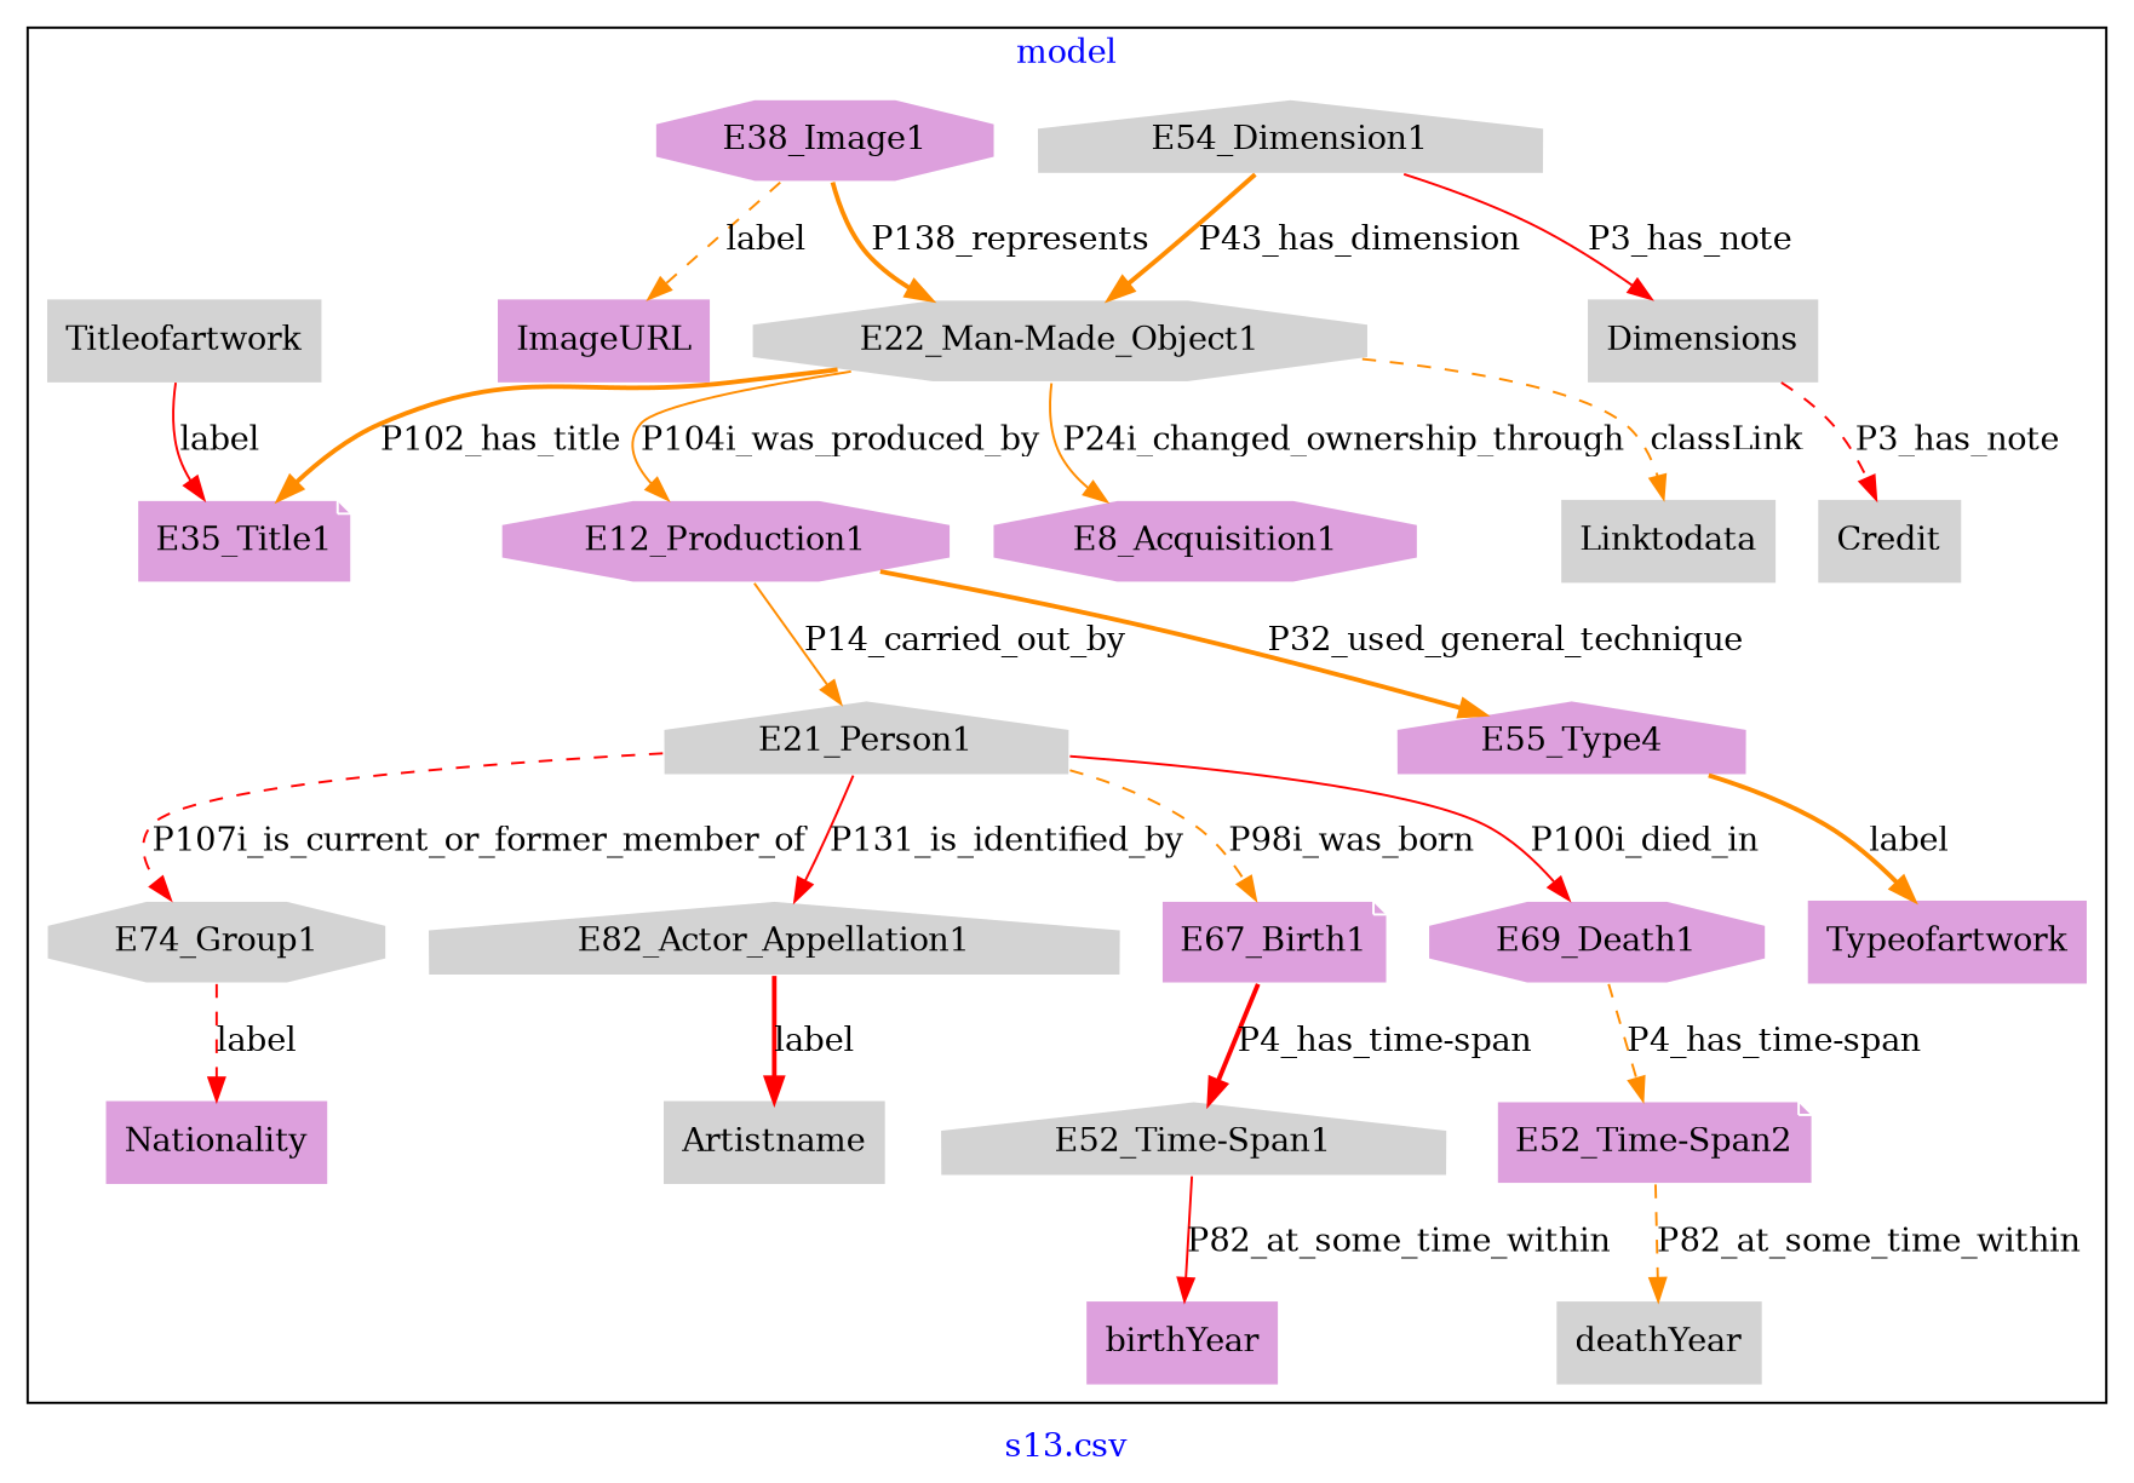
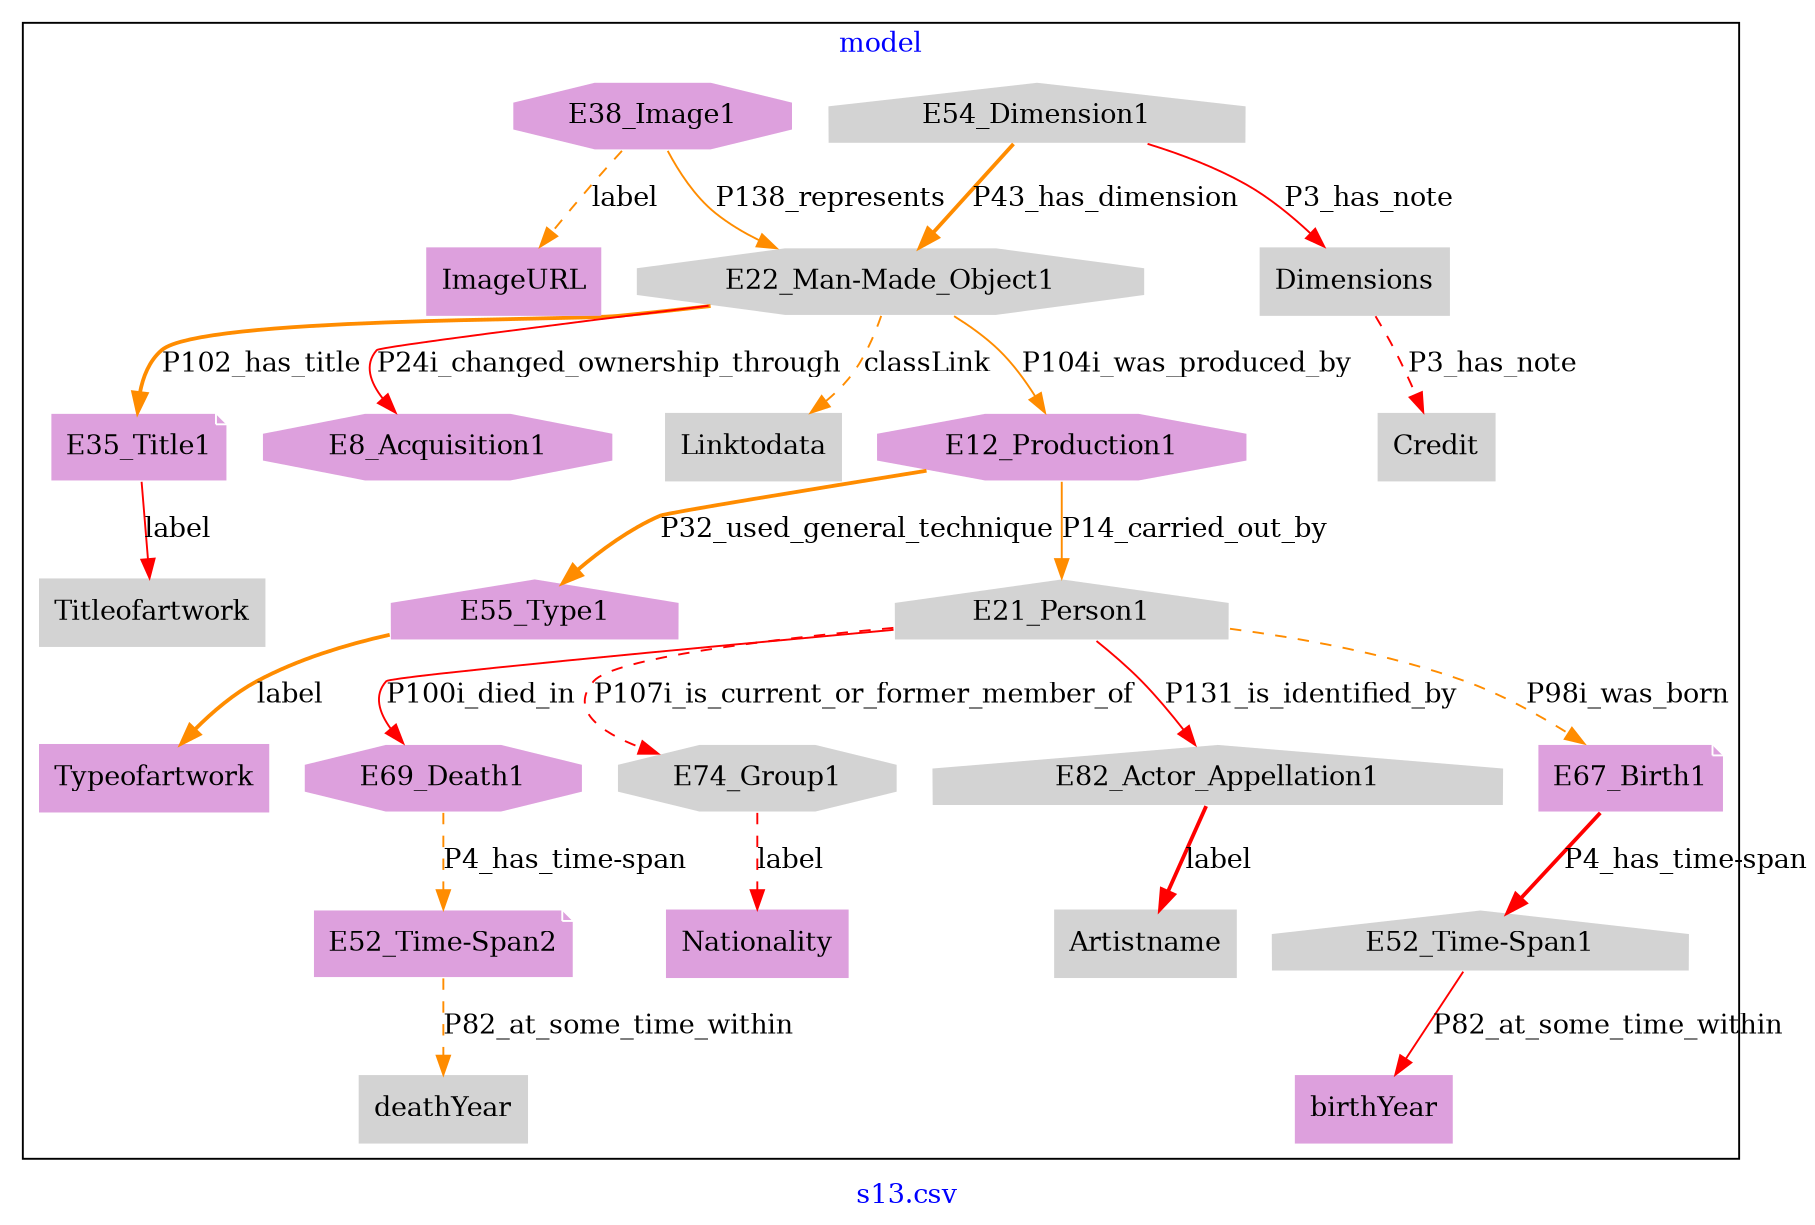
  digraph {
    fontcolor=blue
    label="s13.csv"
    remincross=true
    node [color=white fillcolor=plum shape=plaintext style=filled]
    edge [color=darkorange fontcolor=black style=solid]
    n1 [label=E12_Production1 shape=octagon]
    n2 [fillcolor=lightgrey label=E21_Person1 shape=house]
-   n3 [label=E55_Type4 shape=house]
+   n3 [label=E55_Type1 shape=house]
    n4 [label=E67_Birth1 shape=note]
    n5 [label=E69_Death1 shape=octagon]
    n6 [fillcolor=lightgrey label=E74_Group1 shape=octagon]
    n7 [fillcolor=lightgrey label=E82_Actor_Appellation1 shape=house]
    n8 [fillcolor=lightgrey label="E22_Man-Made_Object1" shape=octagon]
    n9 [label=E35_Title1 shape=note]
    n10 [fillcolor=lightgrey label=E54_Dimension1 shape=house]
    n11 [label=E8_Acquisition1 shape=octagon]
    n12 [label=E38_Image1 shape=octagon]
    n13 [fillcolor=lightgrey label="E52_Time-Span1" shape=house]
    n14 [label="E52_Time-Span2" shape=note]
    n15 [fillcolor=lightgrey label=deathYear color=""]
    n16 [label=birthYear color=""]
    n17 [label=Nationality color=""]
    n18 [fillcolor=lightgrey label=Artistname color=""]
    n19 [fillcolor=lightgrey label=Linktodata color=""]
    n20 [label=ImageURL color=""]
    n21 [fillcolor=lightgrey label=Credit color=""]
    n22 [fillcolor=lightgrey label=Dimensions color=""]
    n23 [label=Typeofartwork color=""]
    n24 [fillcolor=lightgrey label=Titleofartwork color=""]
    subgraph cluster_1 {
      label=model
      n1
      n2
      n3
      n4
      n5
      n6
      n7
      n8
      n9
      n10
      n11
      n12
      n13
      n14
      n15
      n16
      n17
      n18
      n19
      n20
      n21
      n22
      n23
      n24
    }
    n1 -> n2 [label=P14_carried_out_by]
    n1 -> n3 [label=P32_used_general_technique style=bold]
    n2 -> n4 [label=P98i_was_born style=dashed]
    n2 -> n5 [color=red label=P100i_died_in]
    n2 -> n6 [color=red label=P107i_is_current_or_former_member_of style=dashed]
    n2 -> n7 [color=red label=P131_is_identified_by]
    n3 -> n23 [label=label style=bold]
    n4 -> n13 [color=red label="P4_has_time-span" style=bold]
    n5 -> n14 [label="P4_has_time-span" style=dashed]
    n6 -> n17 [color=red label=label style=dashed]
    n7 -> n18 [color=red label=label style=bold]
    n8 -> n1 [label=P104i_was_produced_by]
    n8 -> n9 [label=P102_has_title style=bold]
-   n8 -> n11 [label=P24i_changed_ownership_through]
+   n8 -> n11 [color=red label=P24i_changed_ownership_through]
    n8 -> n19 [label=classLink style=dashed]
-   n24 -> n9 [color=red label=label]
+   n9 -> n24 [color=red label=label]
    n10 -> n8 [label=P43_has_dimension style=bold]
    n10 -> n22 [color=red label=P3_has_note]
-   n12 -> n8 [label=P138_represents style=bold]
+   n12 -> n8 [label=P138_represents]
    n12 -> n20 [label=label style=dashed]
    n13 -> n16 [color=red label=P82_at_some_time_within]
    n14 -> n15 [label=P82_at_some_time_within style=dashed]
    n22 -> n21 [color=red label=P3_has_note style=dashed]
  }
